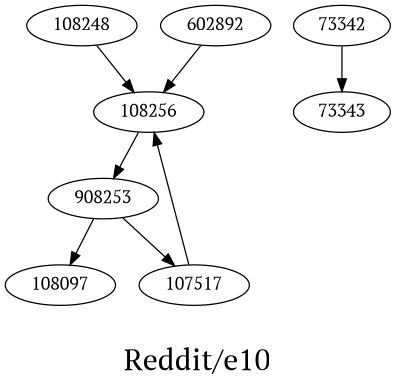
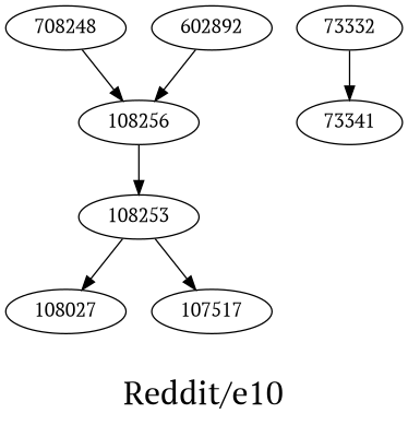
  digraph {
    fontname="PT Serif"
    fontsize=24
    label="\nReddit/e10\n"
    splines=false
    node [fontname="PT Serif" shape=ellipse]
    edge [fontname="PT Serif"]
    108256 [height=0.3 width=0.3]
-   108253 [height=0.3 width=0.3 label=908253]
-   108027 [height=0.3 width=0.3 label=108097]
+   108253 [height=0.3 width=0.3]
+   108027 [height=0.3 width=0.3]
    107517 [height=0.3 width=0.3]
-   108248 [height=0.3 width=0.3]
+   108248 [height=0.3 width=0.3 label=708248]
    n6 [height=0.3 label=602892 width=0.3]
-   73342 [height=0.3 width=0.3]
-   73343 [height=0.3 width=0.3]
+   73342 [height=0.3 width=0.3 label=73332]
+   73343 [height=0.3 width=0.3 label=73341]
    108256 -> 108253
    108253 -> 108027
    108253 -> 107517
-   107517 -> 108256
    108248 -> 108256
    n6 -> 108256
    73342 -> 73343
  }
